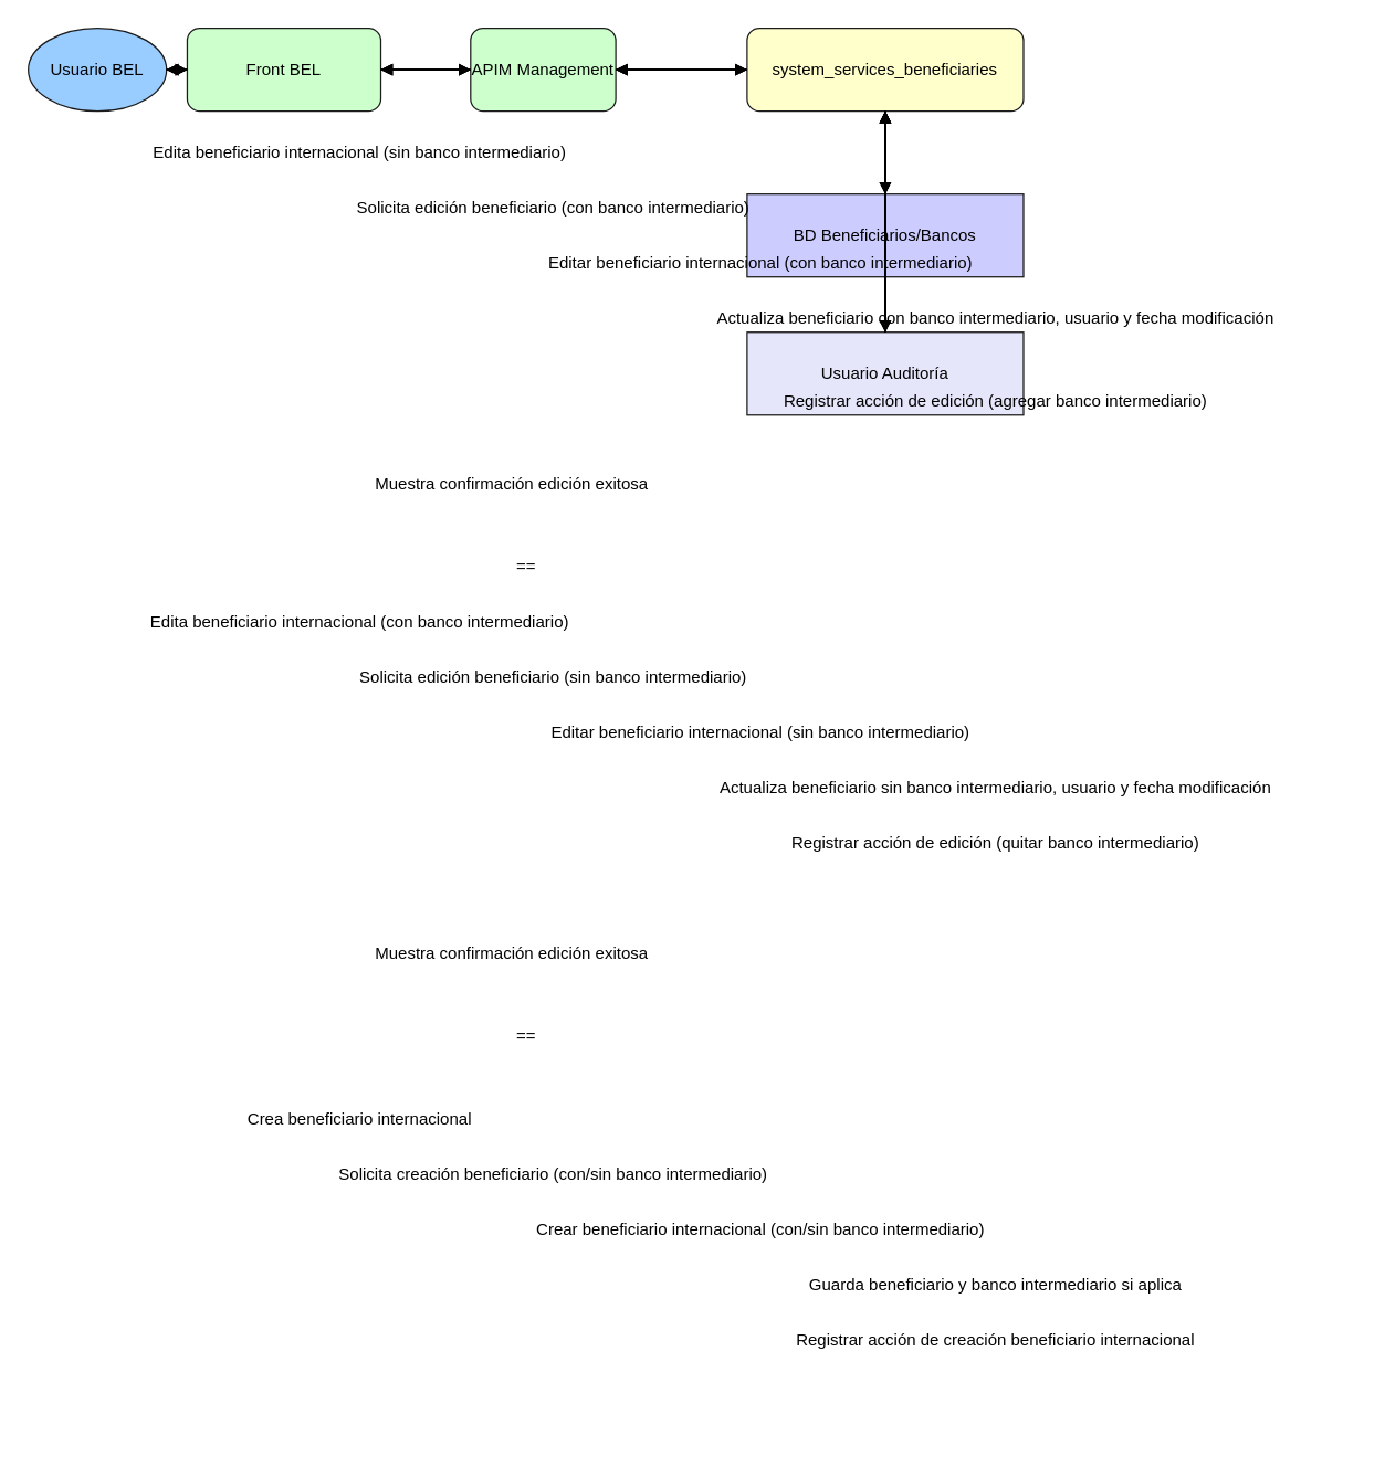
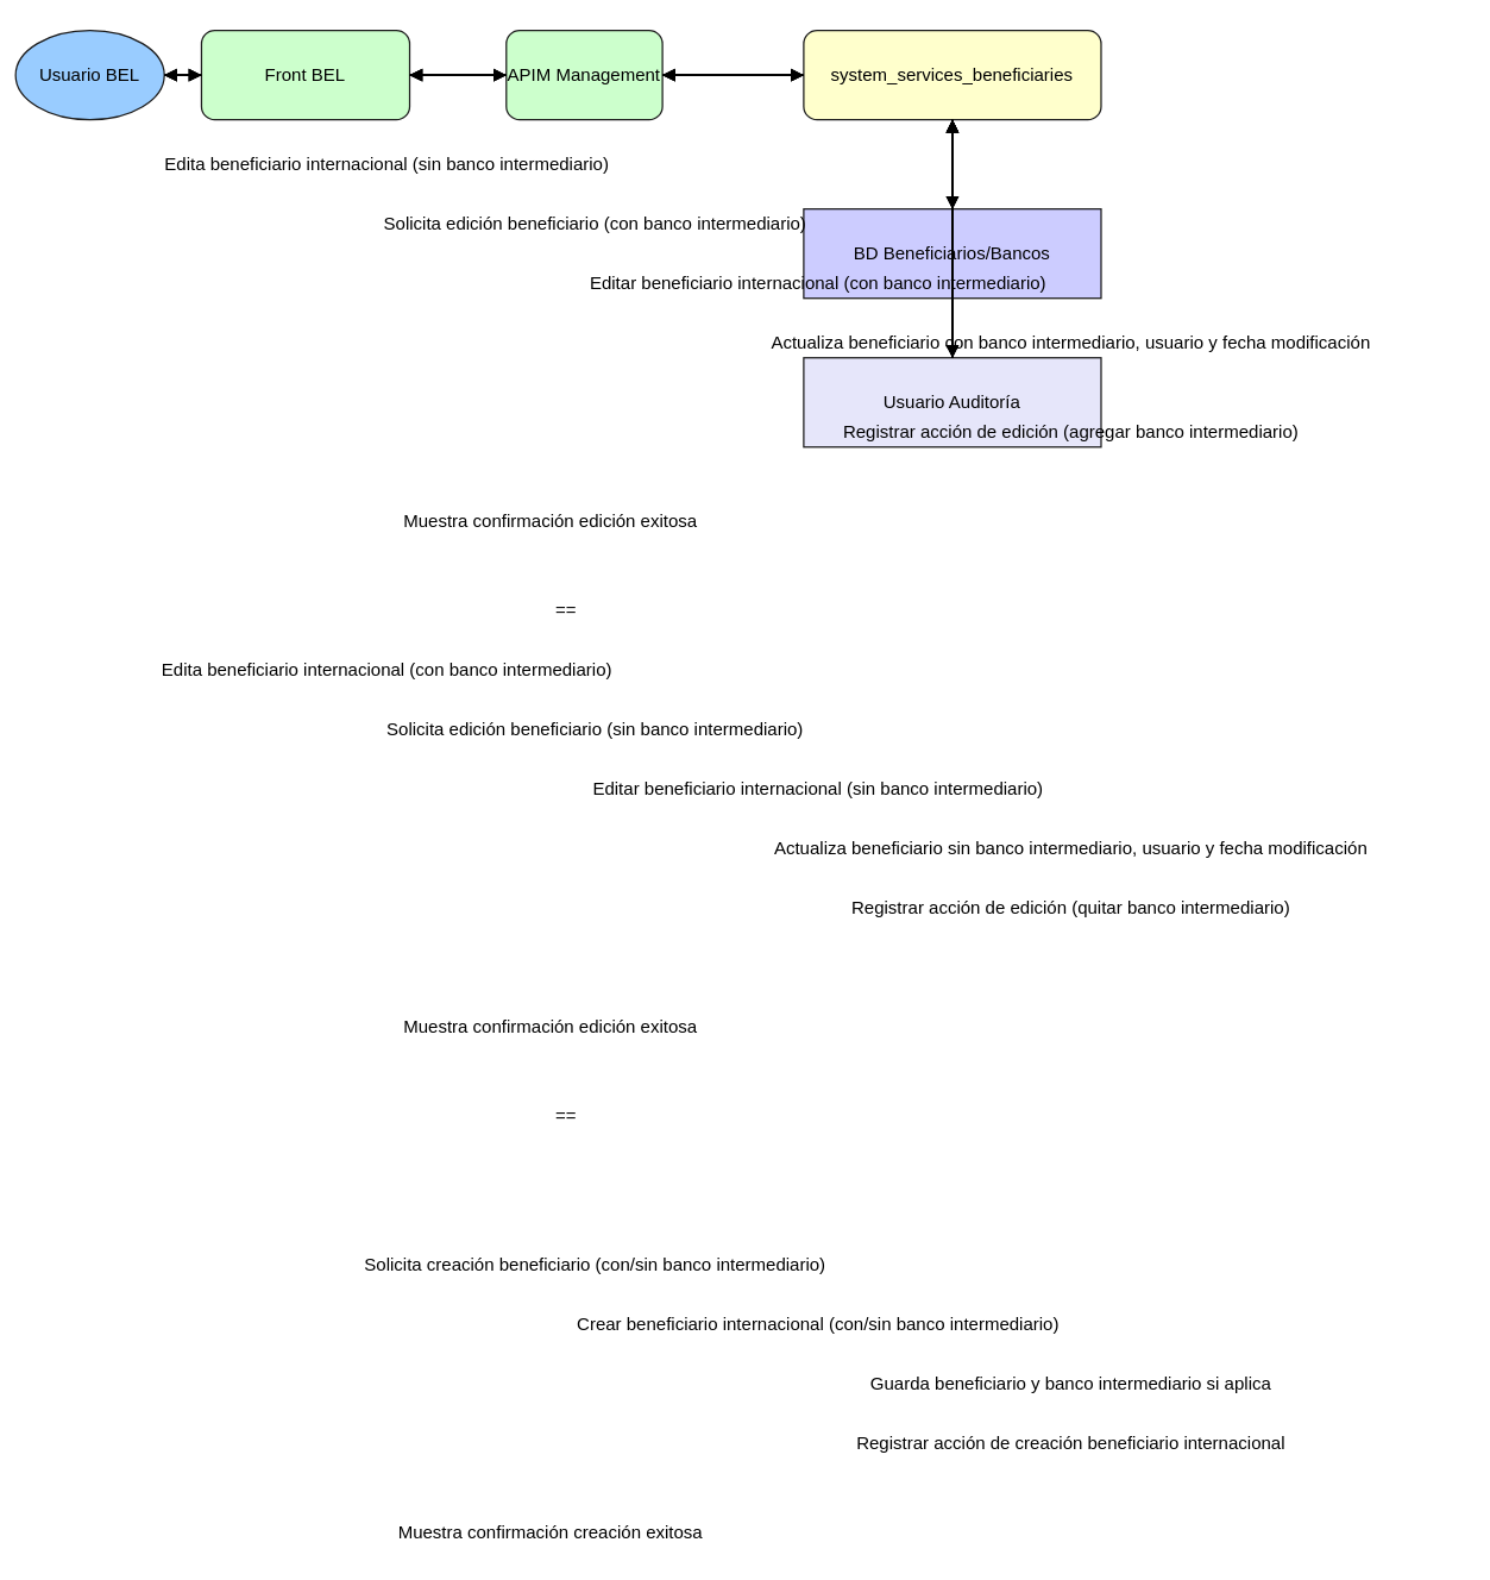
  <mxCell id="0" />
  <mxCell id="1" parent="0" />
- <mxCell id="2" value="Usuario BEL" style="ellipse;whiteSpace=wrap;html=1;fillColor=#99ccff;strokeColor=#1b1b1b;" vertex="1" parent="1"><mxGeometry x="20" y="20" width="100" height="60" as="geometry" /></mxCell>
+ <mxCell id="2" value="Usuario BEL" style="ellipse;whiteSpace=wrap;html=1;fillColor=#99ccff;strokeColor=#1b1b1b;" vertex="1" parent="1"><mxGeometry x="10" y="20" width="100" height="60" as="geometry" /></mxCell>
  <mxCell id="3" value="Front BEL" style="rounded=1;whiteSpace=wrap;html=1;fillColor=#ccffcc;strokeColor=#1b1b1b;" vertex="1" parent="1"><mxGeometry x="135" y="20" width="140" height="60" as="geometry" /></mxCell>
  <mxCell id="4" value="APIM Management" style="rounded=1;whiteSpace=wrap;html=1;fillColor=#ccffcc;strokeColor=#1b1b1b;" vertex="1" parent="1"><mxGeometry x="340" y="20" width="105" height="60" as="geometry" /></mxCell>
  <mxCell id="5" value="system_services_beneficiaries" style="rounded=1;whiteSpace=wrap;html=1;fillColor=#ffffcc;strokeColor=#1b1b1b;" vertex="1" parent="1"><mxGeometry x="540" y="20" width="200" height="60" as="geometry" /></mxCell>
  <mxCell id="6" value="BD Beneficiarios/Bancos" style="cylinder;whiteSpace=wrap;html=1;fillColor=#ccccff;strokeColor=#1b1b1b;" vertex="1" parent="1"><mxGeometry x="540" y="140" width="200" height="60" as="geometry" /></mxCell>
  <mxCell id="7" value="Usuario Auditoría" style="cylinder;whiteSpace=wrap;html=1;fillColor=#e6e6fa;strokeColor=#1b1b1b;" vertex="1" parent="1"><mxGeometry x="540" y="240" width="200" height="60" as="geometry" /></mxCell>
  <mxCell id="8" style="edgeStyle=orthogonalEdgeStyle;rounded=0;endArrow=block;html=1;strokeColor=#000000;" edge="1" parent="1" source="2" target="3"><mxGeometry relative="1" as="geometry" /></mxCell>
  <mxCell id="9" value="Edita beneficiario internacional (sin banco intermediario)" style="text;html=1;align=center;verticalAlign=middle;whiteSpace=wrap;" vertex="1" parent="1"><mxGeometry x="100" y="100" width="320" height="20" as="geometry" /></mxCell>
  <mxCell id="10" style="edgeStyle=orthogonalEdgeStyle;rounded=0;endArrow=block;html=1;strokeColor=#000000;" edge="1" parent="1" source="3" target="4"><mxGeometry relative="1" as="geometry" /></mxCell>
  <mxCell id="11" value="Solicita edición beneficiario (con banco intermediario)" style="text;html=1;align=center;verticalAlign=middle;whiteSpace=wrap;" vertex="1" parent="1"><mxGeometry x="220" y="140" width="360" height="20" as="geometry" /></mxCell>
  <mxCell id="12" style="edgeStyle=orthogonalEdgeStyle;rounded=0;endArrow=block;html=1;strokeColor=#000000;" edge="1" parent="1" source="4" target="5"><mxGeometry relative="1" as="geometry" /></mxCell>
  <mxCell id="13" value="Editar beneficiario internacional (con banco intermediario)" style="text;html=1;align=center;verticalAlign=middle;whiteSpace=wrap;" vertex="1" parent="1"><mxGeometry x="340" y="180" width="420" height="20" as="geometry" /></mxCell>
  <mxCell id="14" style="edgeStyle=orthogonalEdgeStyle;rounded=0;endArrow=block;html=1;strokeColor=#000000;" edge="1" parent="1" source="5" target="6"><mxGeometry relative="1" as="geometry" /></mxCell>
  <mxCell id="15" value="Actualiza beneficiario con banco intermediario, usuario y fecha modificación" style="text;html=1;align=center;verticalAlign=middle;whiteSpace=wrap;" vertex="1" parent="1"><mxGeometry x="460" y="220" width="520" height="20" as="geometry" /></mxCell>
  <mxCell id="16" style="edgeStyle=orthogonalEdgeStyle;rounded=0;endArrow=block;html=1;strokeColor=#000000;" edge="1" parent="1" source="5" target="7"><mxGeometry relative="1" as="geometry" /></mxCell>
  <mxCell id="17" value="Registrar acción de edición (agregar banco intermediario)" style="text;html=1;align=center;verticalAlign=middle;whiteSpace=wrap;" vertex="1" parent="1"><mxGeometry x="460" y="280" width="520" height="20" as="geometry" /></mxCell>
  <mxCell id="18" style="edgeStyle=orthogonalEdgeStyle;rounded=0;endArrow=block;html=1;strokeColor=#000000;" edge="1" parent="1" source="6" target="5"><mxGeometry relative="1" as="geometry" /></mxCell>
  <mxCell id="19" style="edgeStyle=orthogonalEdgeStyle;rounded=0;endArrow=block;html=1;strokeColor=#000000;" edge="1" parent="1" source="7" target="5"><mxGeometry relative="1" as="geometry" /></mxCell>
  <mxCell id="20" style="edgeStyle=orthogonalEdgeStyle;rounded=0;endArrow=block;html=1;strokeColor=#000000;" edge="1" parent="1" source="5" target="4"><mxGeometry relative="1" as="geometry" /></mxCell>
  <mxCell id="21" style="edgeStyle=orthogonalEdgeStyle;rounded=0;endArrow=block;html=1;strokeColor=#000000;" edge="1" parent="1" source="4" target="3"><mxGeometry relative="1" as="geometry" /></mxCell>
  <mxCell id="22" style="edgeStyle=orthogonalEdgeStyle;rounded=0;endArrow=block;html=1;strokeColor=#000000;" edge="1" parent="1" source="3" target="2"><mxGeometry relative="1" as="geometry" /></mxCell>
  <mxCell id="23" value="Muestra confirmación edición exitosa" style="text;html=1;align=center;verticalAlign=middle;whiteSpace=wrap;" vertex="1" parent="1"><mxGeometry x="220" y="340" width="300" height="20" as="geometry" /></mxCell>
  <mxCell id="24" value="==" style="text;html=1;align=center;verticalAlign=middle;" vertex="1" parent="1"><mxGeometry x="20" y="400" width="720" height="20" as="geometry" /></mxCell>
  <mxCell id="25" style="edgeStyle=orthogonalEdgeStyle;rounded=0;endArrow=block;html=1;strokeColor=#000000;" edge="1" parent="1" source="2" target="3"><mxGeometry relative="1" as="geometry" /></mxCell>
  <mxCell id="26" value="Edita beneficiario internacional (con banco intermediario)" style="text;html=1;align=center;verticalAlign=middle;whiteSpace=wrap;" vertex="1" parent="1"><mxGeometry x="100" y="440" width="320" height="20" as="geometry" /></mxCell>
  <mxCell id="27" style="edgeStyle=orthogonalEdgeStyle;rounded=0;endArrow=block;html=1;strokeColor=#000000;" edge="1" parent="1" source="3" target="4"><mxGeometry relative="1" as="geometry" /></mxCell>
  <mxCell id="28" value="Solicita edición beneficiario (sin banco intermediario)" style="text;html=1;align=center;verticalAlign=middle;whiteSpace=wrap;" vertex="1" parent="1"><mxGeometry x="220" y="480" width="360" height="20" as="geometry" /></mxCell>
  <mxCell id="29" style="edgeStyle=orthogonalEdgeStyle;rounded=0;endArrow=block;html=1;strokeColor=#000000;" edge="1" parent="1" source="4" target="5"><mxGeometry relative="1" as="geometry" /></mxCell>
  <mxCell id="30" value="Editar beneficiario internacional (sin banco intermediario)" style="text;html=1;align=center;verticalAlign=middle;whiteSpace=wrap;" vertex="1" parent="1"><mxGeometry x="340" y="520" width="420" height="20" as="geometry" /></mxCell>
  <mxCell id="31" style="edgeStyle=orthogonalEdgeStyle;rounded=0;endArrow=block;html=1;strokeColor=#000000;" edge="1" parent="1" source="5" target="6"><mxGeometry relative="1" as="geometry" /></mxCell>
  <mxCell id="32" value="Actualiza beneficiario sin banco intermediario, usuario y fecha modificación" style="text;html=1;align=center;verticalAlign=middle;whiteSpace=wrap;" vertex="1" parent="1"><mxGeometry x="460" y="560" width="520" height="20" as="geometry" /></mxCell>
  <mxCell id="33" style="edgeStyle=orthogonalEdgeStyle;rounded=0;endArrow=block;html=1;strokeColor=#000000;" edge="1" parent="1" source="5" target="7"><mxGeometry relative="1" as="geometry" /></mxCell>
  <mxCell id="34" value="Registrar acción de edición (quitar banco intermediario)" style="text;html=1;align=center;verticalAlign=middle;whiteSpace=wrap;" vertex="1" parent="1"><mxGeometry x="460" y="600" width="520" height="20" as="geometry" /></mxCell>
  <mxCell id="35" style="edgeStyle=orthogonalEdgeStyle;rounded=0;endArrow=block;html=1;strokeColor=#000000;" edge="1" parent="1" source="6" target="5"><mxGeometry relative="1" as="geometry" /></mxCell>
  <mxCell id="36" style="edgeStyle=orthogonalEdgeStyle;rounded=0;endArrow=block;html=1;strokeColor=#000000;" edge="1" parent="1" source="7" target="5"><mxGeometry relative="1" as="geometry" /></mxCell>
  <mxCell id="37" style="edgeStyle=orthogonalEdgeStyle;rounded=0;endArrow=block;html=1;strokeColor=#000000;" edge="1" parent="1" source="5" target="4"><mxGeometry relative="1" as="geometry" /></mxCell>
  <mxCell id="38" style="edgeStyle=orthogonalEdgeStyle;rounded=0;endArrow=block;html=1;strokeColor=#000000;" edge="1" parent="1" source="4" target="3"><mxGeometry relative="1" as="geometry" /></mxCell>
  <mxCell id="39" style="edgeStyle=orthogonalEdgeStyle;rounded=0;endArrow=block;html=1;strokeColor=#000000;" edge="1" parent="1" source="3" target="2"><mxGeometry relative="1" as="geometry" /></mxCell>
  <mxCell id="40" value="Muestra confirmación edición exitosa" style="text;html=1;align=center;verticalAlign=middle;whiteSpace=wrap;" vertex="1" parent="1"><mxGeometry x="220" y="680" width="300" height="20" as="geometry" /></mxCell>
  <mxCell id="41" value="==" style="text;html=1;align=center;verticalAlign=middle;" vertex="1" parent="1"><mxGeometry x="20" y="740" width="720" height="20" as="geometry" /></mxCell>
  <mxCell id="42" style="edgeStyle=orthogonalEdgeStyle;rounded=0;endArrow=block;html=1;strokeColor=#000000;" edge="1" parent="1" source="2" target="3"><mxGeometry relative="1" as="geometry" /></mxCell>
- <mxCell id="43" value="Crea beneficiario internacional" style="text;html=1;align=center;verticalAlign=middle;whiteSpace=wrap;" vertex="1" parent="1"><mxGeometry x="100" y="800" width="320" height="20" as="geometry" /></mxCell>
  <mxCell id="44" style="edgeStyle=orthogonalEdgeStyle;rounded=0;endArrow=block;html=1;strokeColor=#000000;" edge="1" parent="1" source="3" target="4"><mxGeometry relative="1" as="geometry" /></mxCell>
  <mxCell id="45" value="Solicita creación beneficiario (con/sin banco intermediario)" style="text;html=1;align=center;verticalAlign=middle;whiteSpace=wrap;" vertex="1" parent="1"><mxGeometry x="220" y="840" width="360" height="20" as="geometry" /></mxCell>
  <mxCell id="46" style="edgeStyle=orthogonalEdgeStyle;rounded=0;endArrow=block;html=1;strokeColor=#000000;" edge="1" parent="1" source="4" target="5"><mxGeometry relative="1" as="geometry" /></mxCell>
  <mxCell id="47" value="Crear beneficiario internacional (con/sin banco intermediario)" style="text;html=1;align=center;verticalAlign=middle;whiteSpace=wrap;" vertex="1" parent="1"><mxGeometry x="340" y="880" width="420" height="20" as="geometry" /></mxCell>
  <mxCell id="48" style="edgeStyle=orthogonalEdgeStyle;rounded=0;endArrow=block;html=1;strokeColor=#000000;" edge="1" parent="1" source="5" target="6"><mxGeometry relative="1" as="geometry" /></mxCell>
  <mxCell id="49" value="Guarda beneficiario y banco intermediario si aplica" style="text;html=1;align=center;verticalAlign=middle;whiteSpace=wrap;" vertex="1" parent="1"><mxGeometry x="460" y="920" width="520" height="20" as="geometry" /></mxCell>
  <mxCell id="50" style="edgeStyle=orthogonalEdgeStyle;rounded=0;endArrow=block;html=1;strokeColor=#000000;" edge="1" parent="1" source="5" target="7"><mxGeometry relative="1" as="geometry" /></mxCell>
  <mxCell id="51" value="Registrar acción de creación beneficiario internacional" style="text;html=1;align=center;verticalAlign=middle;whiteSpace=wrap;" vertex="1" parent="1"><mxGeometry x="460" y="960" width="520" height="20" as="geometry" /></mxCell>
  <mxCell id="52" style="edgeStyle=orthogonalEdgeStyle;rounded=0;endArrow=block;html=1;strokeColor=#000000;" edge="1" parent="1" source="6" target="5"><mxGeometry relative="1" as="geometry" /></mxCell>
  <mxCell id="53" style="edgeStyle=orthogonalEdgeStyle;rounded=0;endArrow=block;html=1;strokeColor=#000000;" edge="1" parent="1" source="7" target="5"><mxGeometry relative="1" as="geometry" /></mxCell>
  <mxCell id="54" style="edgeStyle=orthogonalEdgeStyle;rounded=0;endArrow=block;html=1;strokeColor=#000000;" edge="1" parent="1" source="5" target="4"><mxGeometry relative="1" as="geometry" /></mxCell>
  <mxCell id="55" style="edgeStyle=orthogonalEdgeStyle;rounded=0;endArrow=block;html=1;strokeColor=#000000;" edge="1" parent="1" source="4" target="3"><mxGeometry relative="1" as="geometry" /></mxCell>
  <mxCell id="56" style="edgeStyle=orthogonalEdgeStyle;rounded=0;endArrow=block;html=1;strokeColor=#000000;" edge="1" parent="1" source="3" target="2"><mxGeometry relative="1" as="geometry" /></mxCell>
+ <mxCell id="57" value="Muestra confirmación creación exitosa" style="text;html=1;align=center;verticalAlign=middle;whiteSpace=wrap;" vertex="1" parent="1"><mxGeometry x="220" y="1020" width="300" height="20" as="geometry" /></mxCell>
